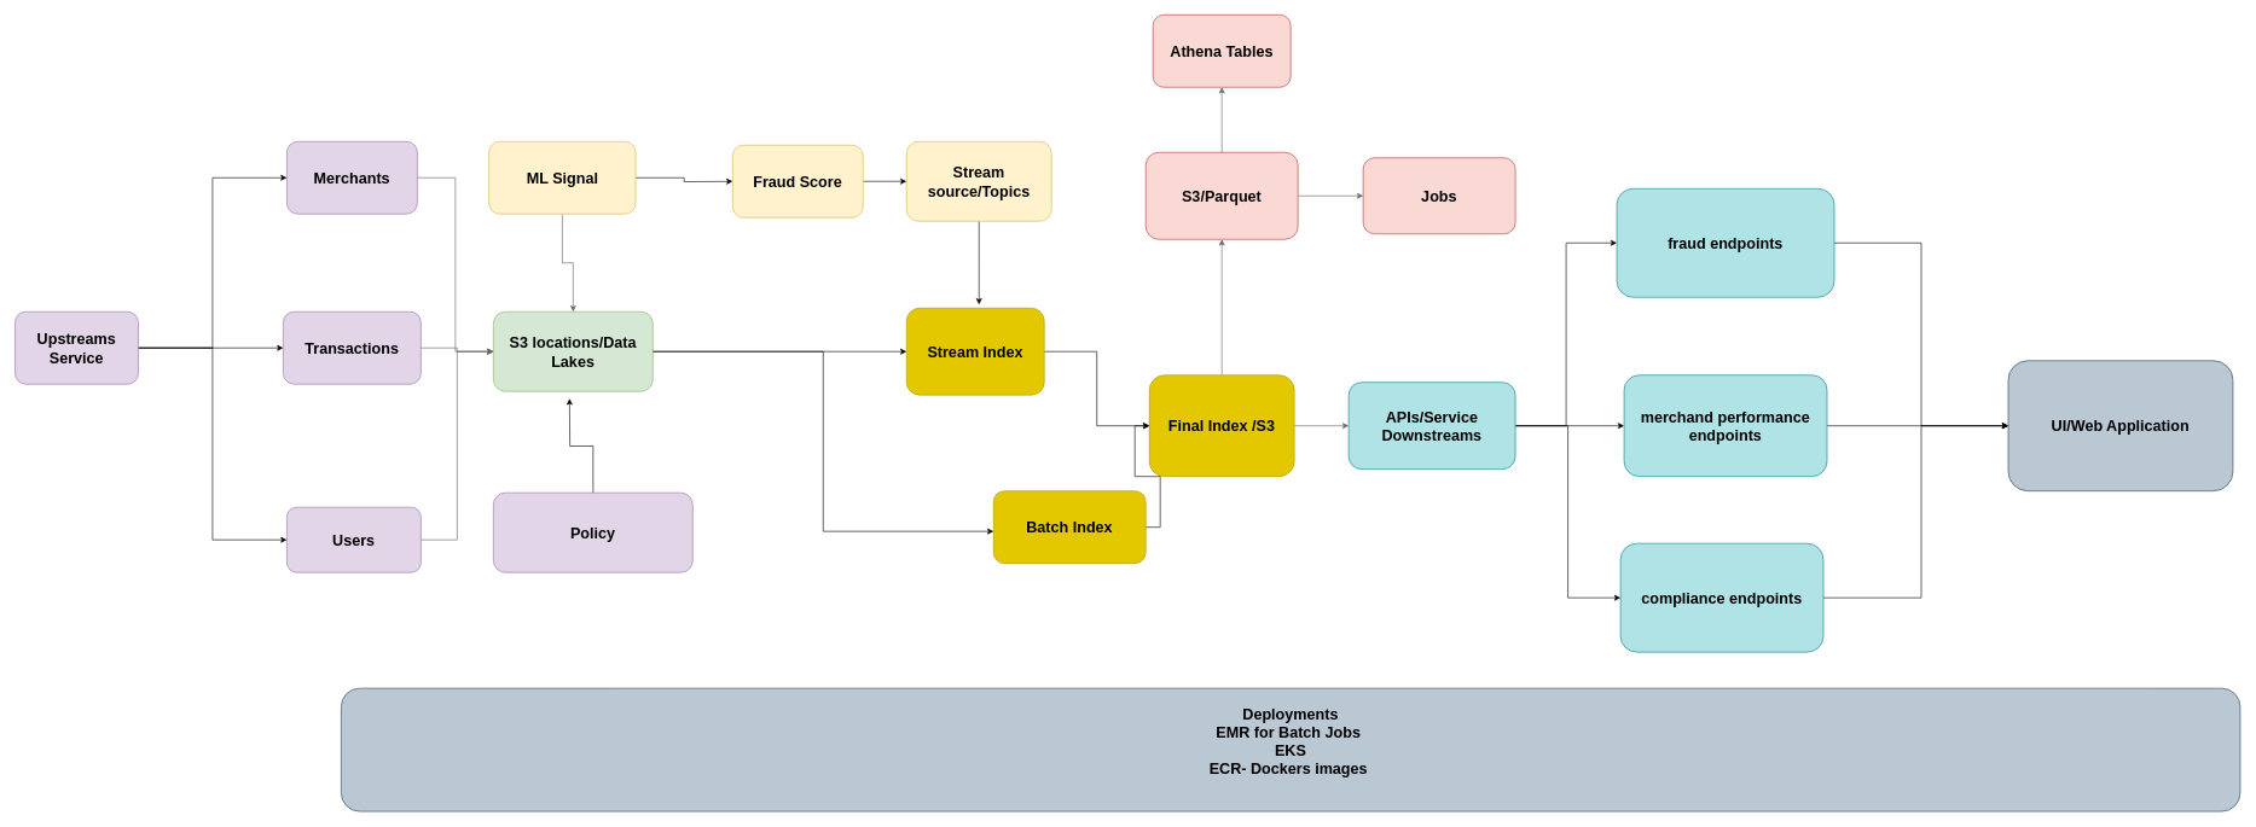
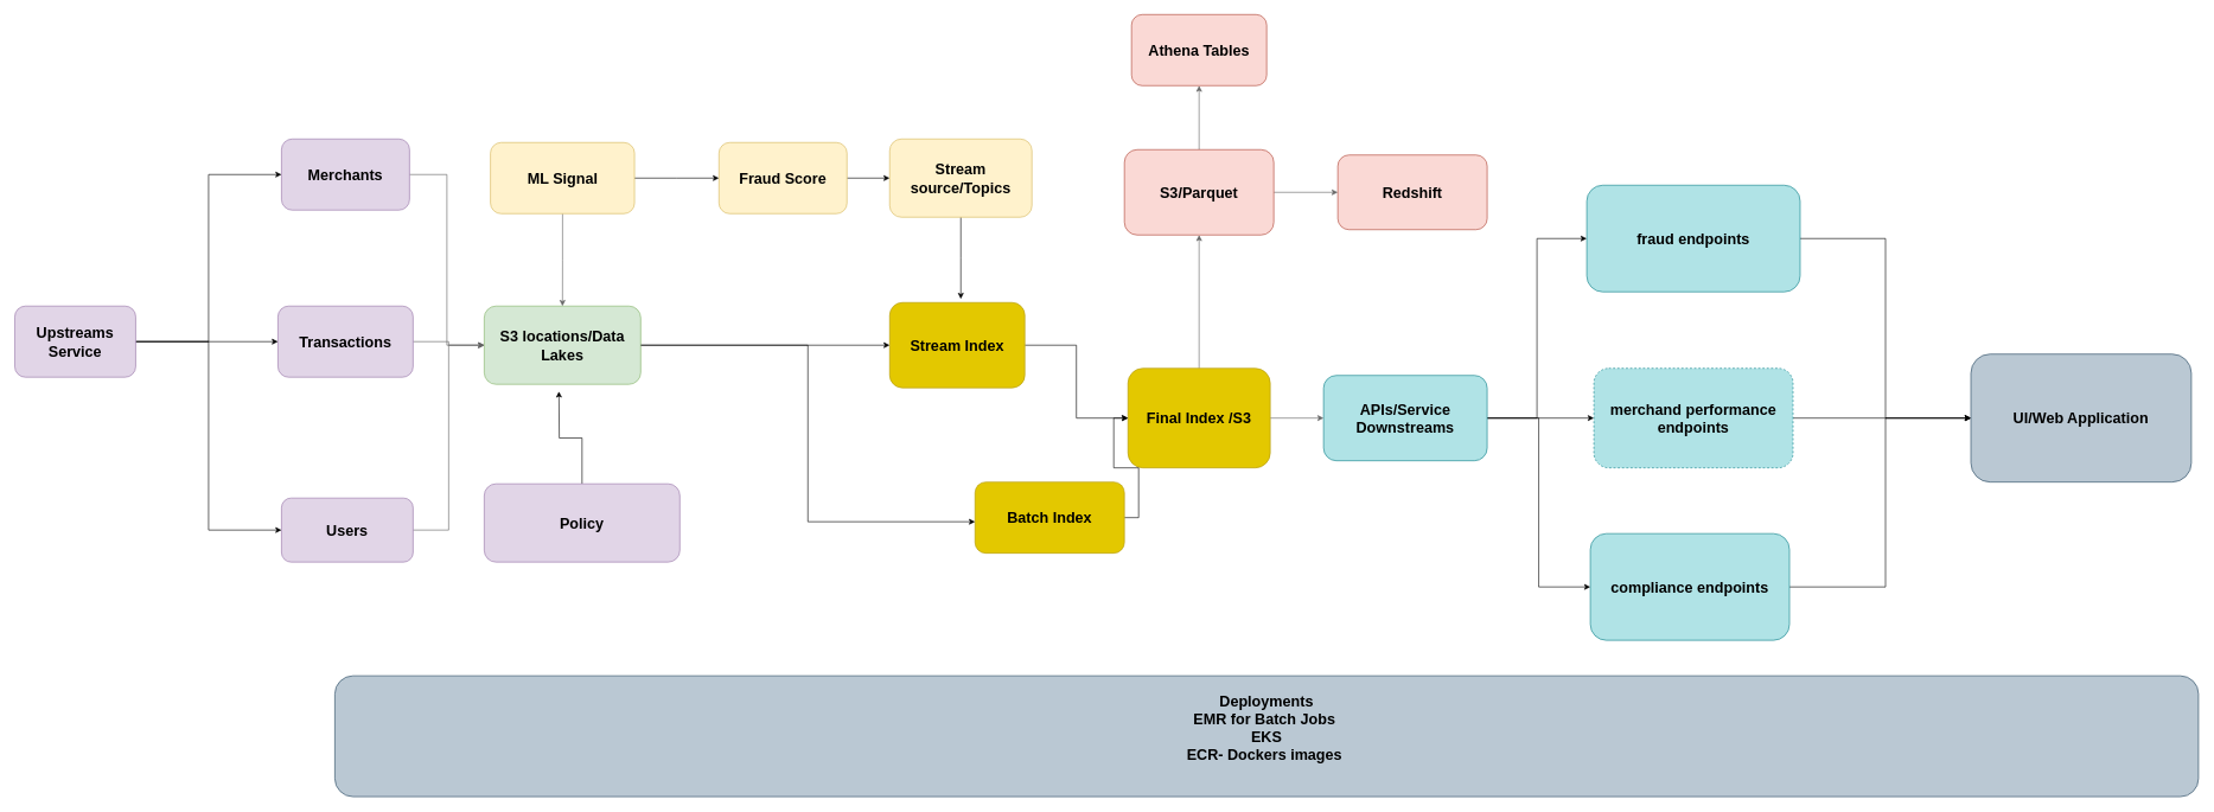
  <mxCell id="0" />
  <mxCell id="1" parent="0" />
  <mxCell id="2" style="edgeStyle=orthogonalEdgeStyle;rounded=0;orthogonalLoop=1;jettySize=auto;html=1;entryX=0;entryY=0.5;entryDx=0;entryDy=0;fillColor=#f5f5f5;strokeColor=#666666;fontStyle=1;fontSize=21;" edge="1" parent="1" source="3" target="11"><mxGeometry relative="1" as="geometry" /></mxCell>
  <mxCell id="3" value="Merchants" style="rounded=1;whiteSpace=wrap;html=1;fillColor=#e1d5e7;strokeColor=#9673a6;fontStyle=1;fontSize=21;" vertex="1" parent="1"><mxGeometry x="395" y="195" width="180" height="100" as="geometry" /></mxCell>
  <mxCell id="4" style="edgeStyle=orthogonalEdgeStyle;rounded=0;orthogonalLoop=1;jettySize=auto;html=1;entryX=0;entryY=0.5;entryDx=0;entryDy=0;fillColor=#f5f5f5;strokeColor=#666666;fontStyle=1;fontSize=21;" edge="1" parent="1" source="5" target="11"><mxGeometry relative="1" as="geometry" /></mxCell>
  <mxCell id="5" value="Transactions" style="rounded=1;whiteSpace=wrap;html=1;fillColor=#e1d5e7;strokeColor=#9673a6;fontStyle=1;fontSize=21;" vertex="1" parent="1"><mxGeometry x="390" y="430" width="190" height="100" as="geometry" /></mxCell>
  <mxCell id="6" style="edgeStyle=orthogonalEdgeStyle;rounded=0;orthogonalLoop=1;jettySize=auto;html=1;entryX=0;entryY=0.5;entryDx=0;entryDy=0;fillColor=#f5f5f5;strokeColor=#666666;fontStyle=1;fontSize=21;" edge="1" parent="1" source="7" target="11"><mxGeometry relative="1" as="geometry" /></mxCell>
  <mxCell id="7" value="Users" style="rounded=1;whiteSpace=wrap;html=1;fillColor=#e1d5e7;strokeColor=#9673a6;fontStyle=1;fontSize=21;" vertex="1" parent="1"><mxGeometry x="395" y="700" width="185" height="90" as="geometry" /></mxCell>
  <mxCell id="8" style="edgeStyle=orthogonalEdgeStyle;rounded=0;orthogonalLoop=1;jettySize=auto;html=1;fontSize=21;" edge="1" parent="1" source="9"><mxGeometry relative="1" as="geometry"><mxPoint x="785" y="550" as="targetPoint" /></mxGeometry></mxCell>
  <mxCell id="9" value="Policy" style="rounded=1;whiteSpace=wrap;html=1;fillColor=#e1d5e7;strokeColor=#9673a6;fontStyle=1;fontSize=21;" vertex="1" parent="1"><mxGeometry x="680" y="680" width="275" height="110" as="geometry" /></mxCell>
  <mxCell id="10" style="edgeStyle=orthogonalEdgeStyle;rounded=0;orthogonalLoop=1;jettySize=auto;html=1;entryX=0;entryY=0.5;entryDx=0;entryDy=0;fontSize=21;" edge="1" parent="1" source="11" target="40"><mxGeometry relative="1" as="geometry" /></mxCell>
  <mxCell id="11" value="S3 locations/Data Lakes" style="whiteSpace=wrap;html=1;rounded=1;fillColor=#d5e8d4;strokeColor=#82b366;fontStyle=1;fontSize=21;" vertex="1" parent="1"><mxGeometry x="680" y="430" width="220" height="110" as="geometry" /></mxCell>
  <mxCell id="12" style="edgeStyle=orthogonalEdgeStyle;rounded=0;orthogonalLoop=1;jettySize=auto;html=1;entryX=0.5;entryY=0;entryDx=0;entryDy=0;fillColor=#f5f5f5;strokeColor=#666666;fontStyle=1;fontSize=21;" edge="1" parent="1" source="14" target="11"><mxGeometry relative="1" as="geometry" /></mxCell>
  <mxCell id="13" value="" style="edgeStyle=orthogonalEdgeStyle;rounded=0;orthogonalLoop=1;jettySize=auto;html=1;fontSize=21;" edge="1" parent="1" source="14"><mxGeometry relative="1" as="geometry"><mxPoint x="1010" y="250" as="targetPoint" /></mxGeometry></mxCell>
- <mxCell id="14" value="ML Signal" style="whiteSpace=wrap;html=1;rounded=1;fillColor=#fff2cc;strokeColor=#d6b656;fontStyle=1;fontSize=21;" vertex="1" parent="1"><mxGeometry x="673.75" y="195" width="202.5" height="100" as="geometry" /></mxCell>
+ <mxCell id="14" value="ML Signal" style="whiteSpace=wrap;html=1;rounded=1;fillColor=#fff2cc;strokeColor=#d6b656;fontStyle=1;fontSize=21;" vertex="1" parent="1"><mxGeometry x="688.75" y="200" width="202.5" height="100" as="geometry" /></mxCell>
  <mxCell id="15" style="edgeStyle=orthogonalEdgeStyle;rounded=0;orthogonalLoop=1;jettySize=auto;html=1;fontSize=21;" edge="1" parent="1" source="16" target="18"><mxGeometry relative="1" as="geometry" /></mxCell>
  <mxCell id="16" value="Fraud Score" style="whiteSpace=wrap;html=1;rounded=1;fillColor=#fff2cc;strokeColor=#d6b656;fontStyle=1;fontSize=21;" vertex="1" parent="1"><mxGeometry x="1010" y="200" width="180" height="100" as="geometry" /></mxCell>
  <mxCell id="17" style="edgeStyle=orthogonalEdgeStyle;rounded=0;orthogonalLoop=1;jettySize=auto;html=1;fontSize=21;" edge="1" parent="1" source="18"><mxGeometry relative="1" as="geometry"><mxPoint x="1350" y="420" as="targetPoint" /></mxGeometry></mxCell>
  <mxCell id="18" value="Stream source/Topics" style="whiteSpace=wrap;html=1;rounded=1;fillColor=#fff2cc;strokeColor=#d6b656;fontStyle=1;fontSize=21;" vertex="1" parent="1"><mxGeometry x="1250" y="195" width="200" height="110" as="geometry" /></mxCell>
  <mxCell id="19" value="" style="edgeStyle=orthogonalEdgeStyle;rounded=0;orthogonalLoop=1;jettySize=auto;html=1;fillColor=#f5f5f5;strokeColor=#666666;fontStyle=1;fontSize=21;" edge="1" parent="1" source="21" target="25"><mxGeometry relative="1" as="geometry" /></mxCell>
  <mxCell id="20" value="" style="edgeStyle=orthogonalEdgeStyle;rounded=0;orthogonalLoop=1;jettySize=auto;html=1;fillColor=#f5f5f5;strokeColor=#666666;fontStyle=1;fontSize=21;" edge="1" parent="1" source="21" target="35"><mxGeometry relative="1" as="geometry" /></mxCell>
  <mxCell id="21" value="Final Index /S3" style="whiteSpace=wrap;html=1;rounded=1;fontStyle=1;fontSize=21;fillColor=#e3c800;fontColor=#000000;strokeColor=#B09500;" vertex="1" parent="1"><mxGeometry x="1585" y="517.5" width="200" height="140" as="geometry" /></mxCell>
  <mxCell id="22" style="edgeStyle=orthogonalEdgeStyle;rounded=0;orthogonalLoop=1;jettySize=auto;html=1;entryX=0;entryY=0.5;entryDx=0;entryDy=0;fontSize=21;" edge="1" parent="1" source="25" target="27"><mxGeometry relative="1" as="geometry" /></mxCell>
  <mxCell id="23" style="edgeStyle=orthogonalEdgeStyle;rounded=0;orthogonalLoop=1;jettySize=auto;html=1;entryX=0;entryY=0.5;entryDx=0;entryDy=0;fontSize=21;" edge="1" parent="1" source="25" target="31"><mxGeometry relative="1" as="geometry" /></mxCell>
  <mxCell id="24" style="edgeStyle=orthogonalEdgeStyle;rounded=0;orthogonalLoop=1;jettySize=auto;html=1;entryX=0;entryY=0.5;entryDx=0;entryDy=0;fontSize=21;" edge="1" parent="1" source="25" target="29"><mxGeometry relative="1" as="geometry" /></mxCell>
  <mxCell id="25" value="APIs/Service&lt;div&gt;Downstreams&lt;/div&gt;" style="whiteSpace=wrap;html=1;rounded=1;fillColor=#b0e3e6;strokeColor=#0e8088;fontStyle=1;fontSize=21;" vertex="1" parent="1"><mxGeometry x="1860" y="527.5" width="230" height="120" as="geometry" /></mxCell>
  <mxCell id="26" style="edgeStyle=orthogonalEdgeStyle;rounded=0;orthogonalLoop=1;jettySize=auto;html=1;entryX=0;entryY=0.5;entryDx=0;entryDy=0;fontSize=21;" edge="1" parent="1" source="27" target="32"><mxGeometry relative="1" as="geometry" /></mxCell>
  <mxCell id="27" value="fraud endpoints" style="whiteSpace=wrap;html=1;rounded=1;fillColor=#b0e3e6;strokeColor=#0e8088;fontStyle=1;fontSize=21;" vertex="1" parent="1"><mxGeometry x="2230" y="260" width="300" height="150" as="geometry" /></mxCell>
  <mxCell id="28" style="edgeStyle=orthogonalEdgeStyle;rounded=0;orthogonalLoop=1;jettySize=auto;html=1;entryX=0;entryY=0.5;entryDx=0;entryDy=0;fontSize=21;" edge="1" parent="1" source="29" target="32"><mxGeometry relative="1" as="geometry"><Array as="points"><mxPoint x="2650" y="825" /><mxPoint x="2650" y="588" /></Array></mxGeometry></mxCell>
  <mxCell id="29" value="compliance endpoints" style="whiteSpace=wrap;html=1;rounded=1;fillColor=#b0e3e6;strokeColor=#0e8088;fontStyle=1;fontSize=21;" vertex="1" parent="1"><mxGeometry x="2235" y="750" width="280" height="150" as="geometry" /></mxCell>
  <mxCell id="30" style="edgeStyle=orthogonalEdgeStyle;rounded=0;orthogonalLoop=1;jettySize=auto;html=1;entryX=0;entryY=0.5;entryDx=0;entryDy=0;fontSize=21;" edge="1" parent="1" source="31" target="32"><mxGeometry relative="1" as="geometry" /></mxCell>
- <mxCell id="31" value="merchand performance endpoints" style="whiteSpace=wrap;html=1;rounded=1;fillColor=#b0e3e6;strokeColor=#0e8088;fontStyle=1;fontSize=21;" vertex="1" parent="1"><mxGeometry x="2240" y="517.5" width="280" height="140" as="geometry" /></mxCell>
+ <mxCell id="31" value="merchand performance endpoints" style="whiteSpace=wrap;html=1;rounded=1;fillColor=#b0e3e6;strokeColor=#0e8088;fontStyle=1;fontSize=21;dashed=1;" vertex="1" parent="1"><mxGeometry x="2240" y="517.5" width="280" height="140" as="geometry" /></mxCell>
  <mxCell id="32" value="UI/Web Application" style="rounded=1;whiteSpace=wrap;html=1;fillColor=#bac8d3;strokeColor=#23445d;fontStyle=1;fontSize=21;" vertex="1" parent="1"><mxGeometry x="2770" y="497.5" width="310" height="180" as="geometry" /></mxCell>
  <mxCell id="33" value="" style="edgeStyle=orthogonalEdgeStyle;rounded=0;orthogonalLoop=1;jettySize=auto;html=1;fillColor=#f5f5f5;strokeColor=#666666;fontStyle=1;fontSize=21;" edge="1" parent="1" source="35" target="36"><mxGeometry relative="1" as="geometry" /></mxCell>
  <mxCell id="34" value="" style="edgeStyle=orthogonalEdgeStyle;rounded=0;orthogonalLoop=1;jettySize=auto;html=1;fillColor=#f5f5f5;strokeColor=#666666;fontStyle=1;fontSize=21;" edge="1" parent="1" source="35" target="37"><mxGeometry relative="1" as="geometry" /></mxCell>
  <mxCell id="35" value="S3/Parquet" style="whiteSpace=wrap;html=1;rounded=1;fillColor=#fad9d5;strokeColor=#ae4132;fontStyle=1;fontSize=21;" vertex="1" parent="1"><mxGeometry x="1580" y="210" width="210" height="120" as="geometry" /></mxCell>
- <mxCell id="36" value="Jobs" style="whiteSpace=wrap;html=1;rounded=1;fillColor=#fad9d5;strokeColor=#ae4132;fontStyle=1;fontSize=21;" vertex="1" parent="1"><mxGeometry x="1880" y="217.5" width="210" height="105" as="geometry" /></mxCell>
+ <mxCell id="36" value="Redshift" style="whiteSpace=wrap;html=1;rounded=1;fillColor=#fad9d5;strokeColor=#ae4132;fontStyle=1;fontSize=21;" vertex="1" parent="1"><mxGeometry x="1880" y="217.5" width="210" height="105" as="geometry" /></mxCell>
  <mxCell id="37" value="Athena Tables" style="whiteSpace=wrap;html=1;rounded=1;fillColor=#fad9d5;strokeColor=#ae4132;fontStyle=1;fontSize=21;" vertex="1" parent="1"><mxGeometry x="1590" y="20" width="190" height="100" as="geometry" /></mxCell>
  <mxCell id="38" value="Deployments&lt;div&gt;EMR for Batch Jobs&amp;nbsp;&lt;/div&gt;&lt;div&gt;EKS&lt;/div&gt;&lt;div&gt;ECR- Dockers images&amp;nbsp;&lt;/div&gt;&lt;div&gt;&lt;br&gt;&lt;/div&gt;" style="rounded=1;whiteSpace=wrap;html=1;fontStyle=1;fontSize=21;fillColor=#bac8d3;strokeColor=#23445d;" vertex="1" parent="1"><mxGeometry x="470" y="950" width="2620" height="170" as="geometry" /></mxCell>
  <mxCell id="39" value="" style="edgeStyle=orthogonalEdgeStyle;rounded=0;orthogonalLoop=1;jettySize=auto;html=1;fontSize=21;" edge="1" parent="1" source="40" target="21"><mxGeometry relative="1" as="geometry" /></mxCell>
  <mxCell id="40" value="Stream Index" style="whiteSpace=wrap;html=1;rounded=1;fontStyle=1;fontSize=21;fillColor=#e3c800;fontColor=#000000;strokeColor=#B09500;" vertex="1" parent="1"><mxGeometry x="1250" y="425" width="190" height="120" as="geometry" /></mxCell>
  <mxCell id="41" style="edgeStyle=orthogonalEdgeStyle;rounded=0;orthogonalLoop=1;jettySize=auto;html=1;entryX=0;entryY=0.5;entryDx=0;entryDy=0;fontSize=21;" edge="1" parent="1" source="42" target="21"><mxGeometry relative="1" as="geometry" /></mxCell>
  <mxCell id="42" value="Batch Index" style="whiteSpace=wrap;html=1;rounded=1;fontStyle=1;fontSize=21;fillColor=#e3c800;fontColor=#000000;strokeColor=#B09500;" vertex="1" parent="1"><mxGeometry x="1370" y="677.5" width="210" height="100" as="geometry" /></mxCell>
  <mxCell id="43" style="edgeStyle=orthogonalEdgeStyle;rounded=0;orthogonalLoop=1;jettySize=auto;html=1;entryX=0;entryY=0.558;entryDx=0;entryDy=0;entryPerimeter=0;fontSize=21;" edge="1" parent="1" source="11" target="42"><mxGeometry relative="1" as="geometry" /></mxCell>
  <mxCell id="44" style="edgeStyle=orthogonalEdgeStyle;rounded=0;orthogonalLoop=1;jettySize=auto;html=1;entryX=0;entryY=0.5;entryDx=0;entryDy=0;" edge="1" parent="1" source="47" target="3"><mxGeometry relative="1" as="geometry" /></mxCell>
  <mxCell id="45" style="edgeStyle=orthogonalEdgeStyle;rounded=0;orthogonalLoop=1;jettySize=auto;html=1;" edge="1" parent="1" source="47" target="5"><mxGeometry relative="1" as="geometry" /></mxCell>
  <mxCell id="46" style="edgeStyle=orthogonalEdgeStyle;rounded=0;orthogonalLoop=1;jettySize=auto;html=1;entryX=0;entryY=0.5;entryDx=0;entryDy=0;" edge="1" parent="1" source="47" target="7"><mxGeometry relative="1" as="geometry" /></mxCell>
  <mxCell id="47" value="Upstreams Service" style="rounded=1;whiteSpace=wrap;html=1;fillColor=#e1d5e7;strokeColor=#9673a6;fontStyle=1;fontSize=21;" vertex="1" parent="1"><mxGeometry x="20" y="430" width="170" height="100" as="geometry" /></mxCell>
